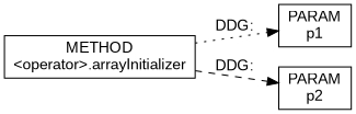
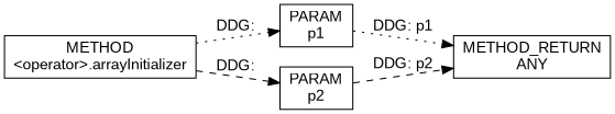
  digraph {
    rankdir=LR
    fontname="Liberation Sans"
    node [shape=rect fontname="Liberation Sans"]
    edge [style=dotted fontname="Liberation Sans"]
    n1 [label=<METHOD<BR/>&lt;operator&gt;.arrayInitializer>]
    n2 [label=<PARAM<BR/>p1>]
    n3 [label=<PARAM<BR/>p2>]
+   n4 [label=<METHOD_RETURN<BR/>ANY>]
    n1 -> n2 [label="DDG: "]
    n1 -> n3 [label="DDG: " style=dashed]
+   n2 -> n4 [label="DDG: p1"]
+   n3 -> n4 [label="DDG: p2" style=dashed]
  }
